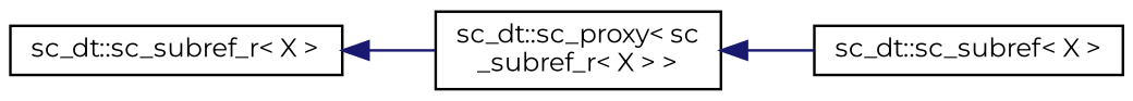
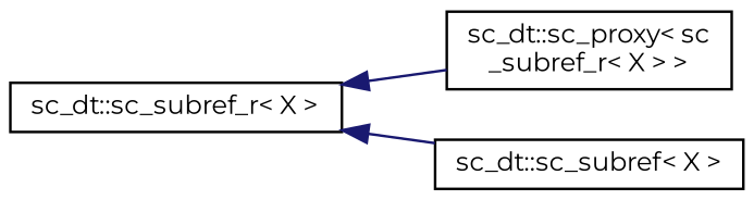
  digraph {
    fontname=Montserrat
    rankdir=LR
    node [color=black fillcolor=white fontname=Montserrat fontsize=10 shape=record style=filled]
    edge [color=midnightblue dir=back fontname=Montserrat fontsize=10 labelfontname=FreeSans labelfontsize=10 style=solid]
    n1 [height=0.2 label="sc_dt::sc_proxy\< sc\l_subref_r\< X \> \>" width=0.4]
    n2 [height=0.2 label="sc_dt::sc_subref_r\< X \>" width=0.4]
    n3 [height=0.2 label="sc_dt::sc_subref\< X \>" width=0.4]
    n2 -> n1
-   n1 -> n3
+   n2 -> n3
  }
